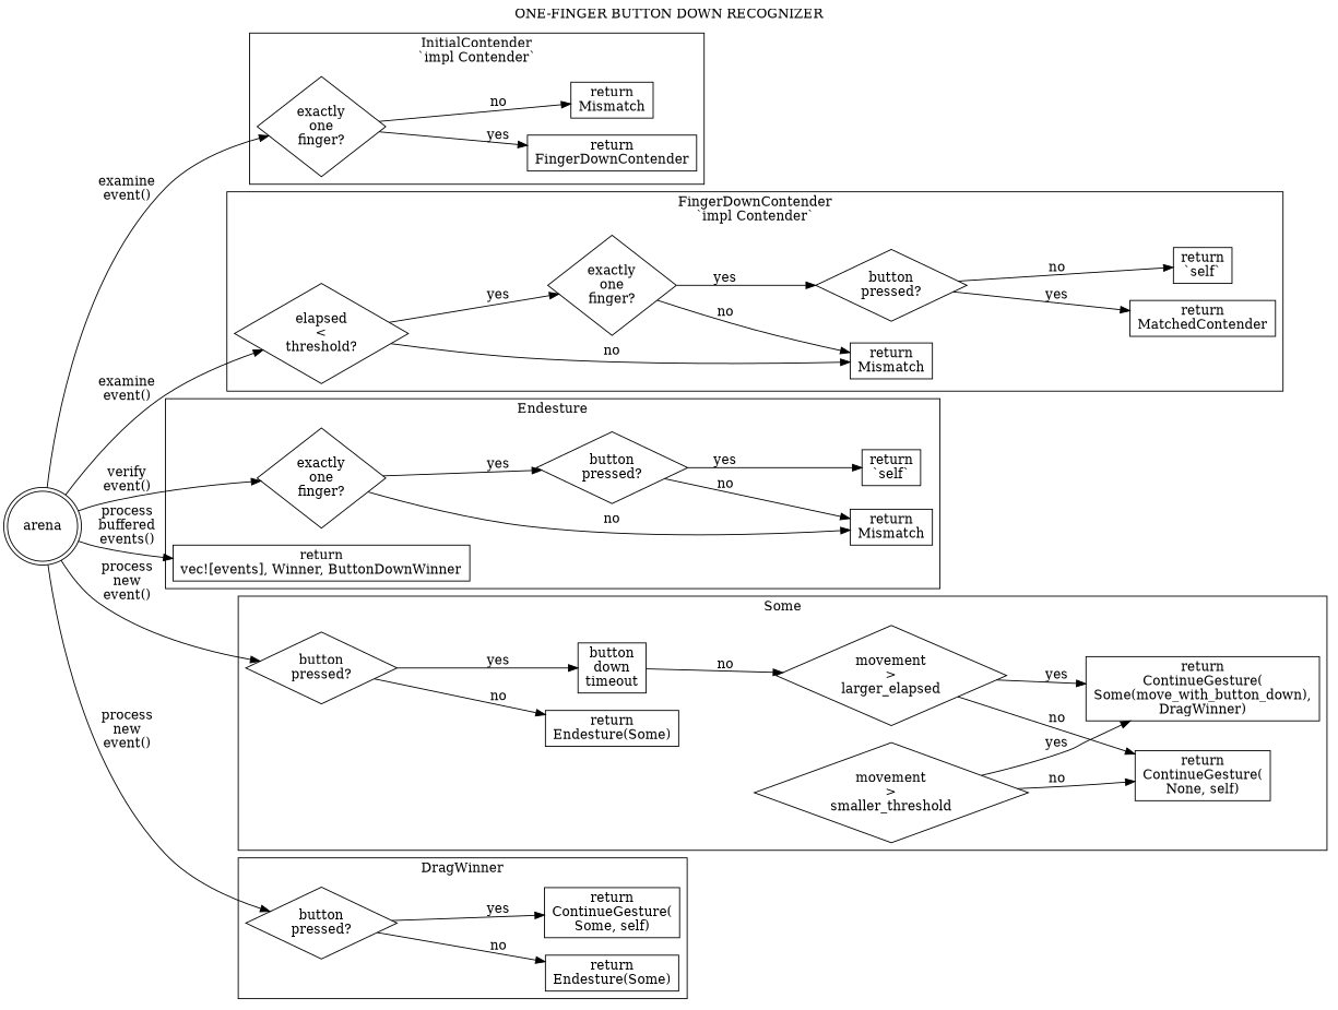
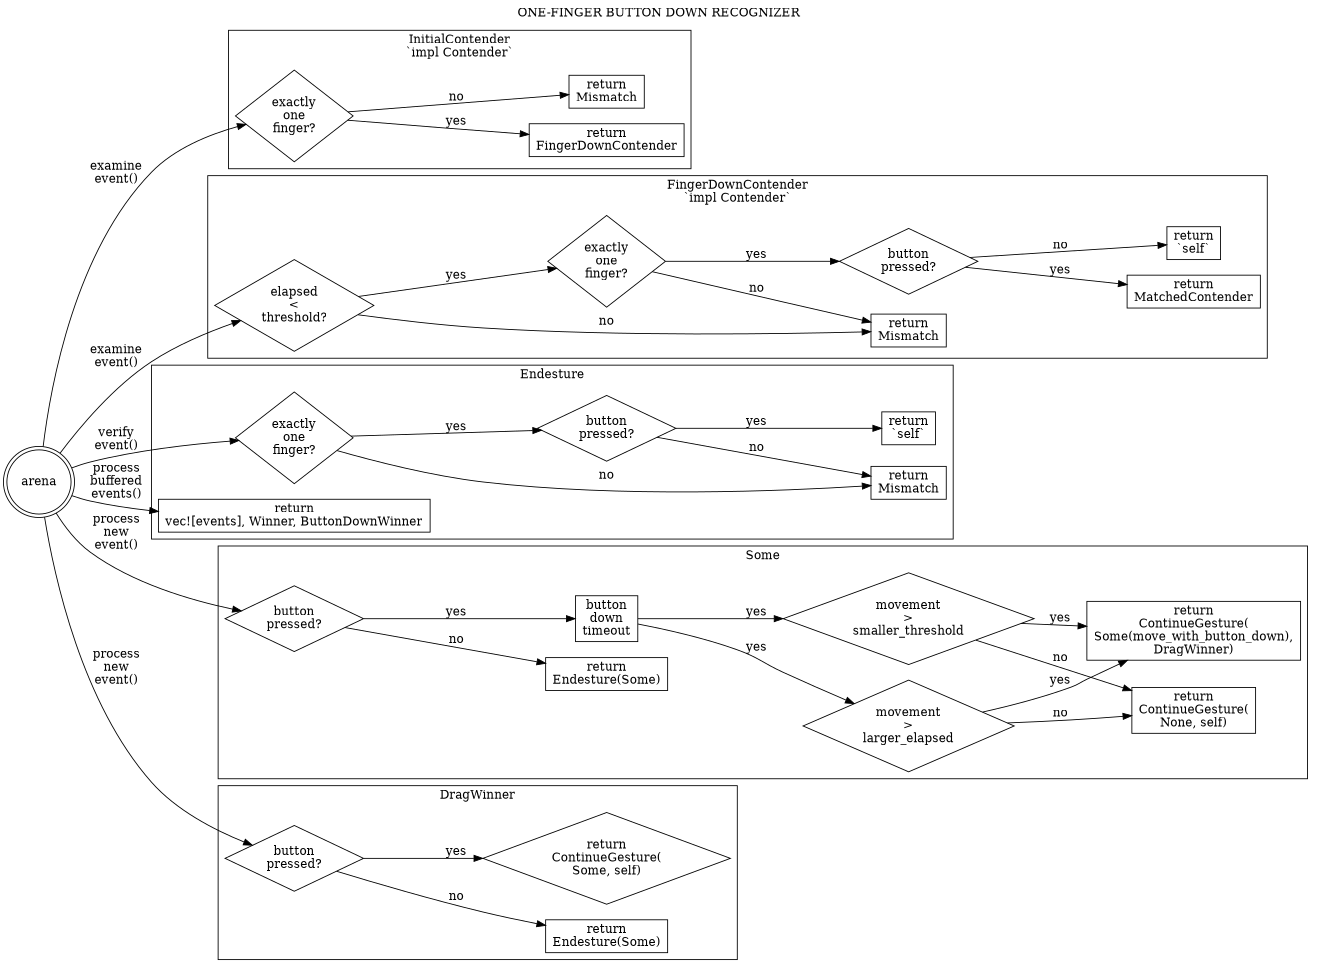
  digraph {
    label="ONE-FINGER BUTTON DOWN RECOGNIZER"
    labelloc=t
    rankdir=LR
    node [shape=rectangle]
    n1 [label="exactly\none\nfinger?" shape=diamond]
    n2 [label="return\nFingerDownContender"]
    n3 [label="return\nMismatch"]
    n4 [label="elapsed\n<\nthreshold?" shape=diamond]
    n5 [label="return\nMismatch"]
    n6 [label="exactly\none\nfinger?" shape=diamond]
    n7 [label="button\npressed?" shape=diamond]
    n8 [label="return\nMatchedContender"]
    n9 [label="return\n`self`"]
    n10 [label="exactly\none\nfinger?" shape=diamond]
    n11 [label="return\nMismatch"]
    n12 [label="button\npressed?" shape=diamond]
    n13 [label="return\n`self`"]
    n14 [label="return\nvec![events], Winner, ButtonDownWinner"]
    n15 [label="button\npressed?" shape=diamond]
    n16 [label="return\nEndesture(Some)"]
    n17 [label="button\ndown\ntimeout" shape=box]
    n18 [label="movement\n>\nlarger_elapsed" shape=diamond]
    n19 [label="movement\n>\nsmaller_threshold" shape=diamond]
    n20 [label="return\nContinueGesture(\nNone, self)"]
    n21 [label="return\nContinueGesture(\nSome(move_with_button_down),\nDragWinner)"]
    n22 [label="button\npressed?" shape=diamond]
    n23 [label="return\nEndesture(Some)"]
-   n24 [label="return\nContinueGesture(\nSome, self)"]
+   n24 [label="return\nContinueGesture(\nSome, self)" shape=diamond]
    arena [shape=doublecircle]
    subgraph cluster_1 {
      label="InitialContender\n`impl Contender`"
      n1
      n2
      n3
    }
    subgraph cluster_2 {
      label="FingerDownContender\n`impl Contender`"
      n4
      n5
      n6
      n7
      n8
      n9
    }
    subgraph cluster_3 {
      label=Endesture
      n10
      n11
      n12
      n13
      n14
    }
    subgraph cluster_4 {
      label=Some
      n15
      n16
      n17
      n18
      n19
      n20
      n21
    }
    subgraph cluster_5 {
      label=DragWinner
      n22
      n23
      n24
    }
    n1 -> n2 [label=yes]
    n1 -> n3 [label=no]
    n4 -> n5 [label=no]
    n4 -> n6 [label=yes]
    n6 -> n5 [label=no]
    n6 -> n7 [label=yes]
    n7 -> n8 [label=yes]
    n7 -> n9 [label=no]
    n10 -> n11 [label=no]
    n10 -> n12 [label=yes]
    n12 -> n11 [label=no]
    n12 -> n13 [label=yes]
    n15 -> n16 [label=no]
    n15 -> n17 [label=yes]
-   n17 -> n18 [label=no]
+   n17 -> n18 [label=yes]
+   n17 -> n19 [label=yes]
    n18 -> n20 [label=no]
    n18 -> n21 [label=yes]
    n19 -> n20 [label=no]
    n19 -> n21 [label=yes]
    n22 -> n23 [label=no]
    n22 -> n24 [label=yes]
    arena -> n1 [label="examine\nevent()"]
    arena -> n4 [label="examine\nevent()"]
    arena -> n10 [label="verify\nevent()"]
    arena -> n14 [label="process\nbuffered\nevents()"]
    arena -> n15 [label="process\nnew\nevent()"]
    arena -> n22 [label="process\nnew\nevent()"]
  }
